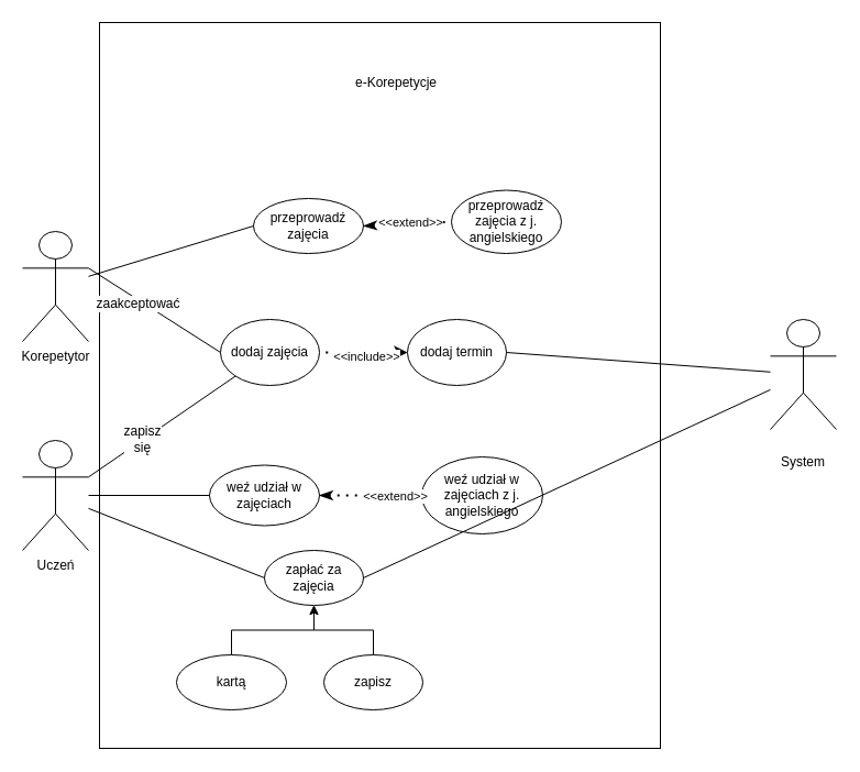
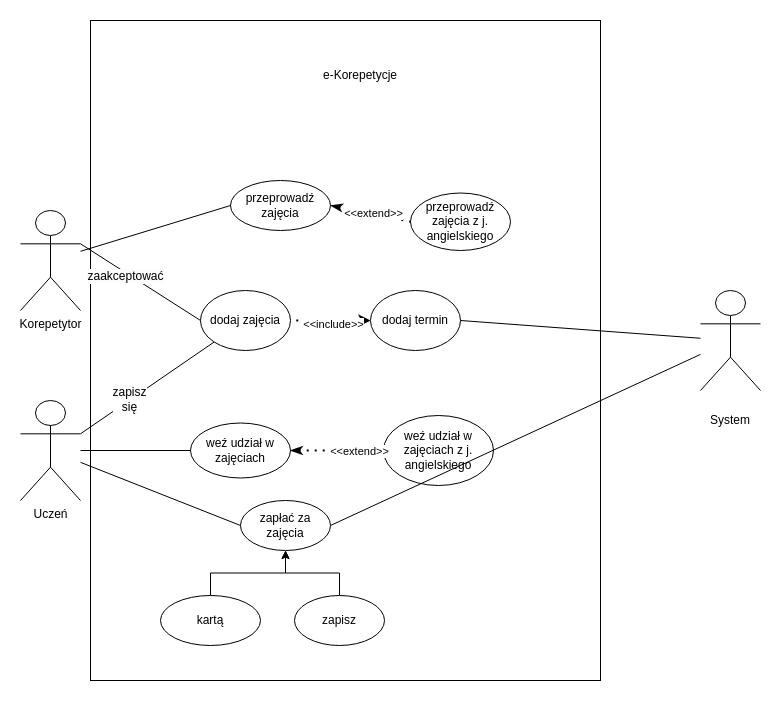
  <mxCell id="0" />
  <mxCell id="1" parent="0" />
  <mxCell id="2" value="" style="rounded=0;whiteSpace=wrap;html=1;" vertex="1" parent="1"><mxGeometry x="90" y="20" width="510" height="660" as="geometry" /></mxCell>
  <mxCell id="3" value="Uczeń" style="shape=umlActor;verticalLabelPosition=bottom;verticalAlign=top;html=1;outlineConnect=0;" vertex="1" parent="1"><mxGeometry x="20" y="400" width="60" height="100" as="geometry" /></mxCell>
  <mxCell id="4" value="" style="shape=umlActor;verticalLabelPosition=bottom;verticalAlign=top;html=1;outlineConnect=0;" vertex="1" parent="1"><mxGeometry x="700" y="290" width="60" height="100" as="geometry" /></mxCell>
  <mxCell id="5" value="Korepetytor" style="shape=umlActor;verticalLabelPosition=bottom;verticalAlign=top;html=1;outlineConnect=0;" vertex="1" parent="1"><mxGeometry x="20" y="210" width="60" height="100" as="geometry" /></mxCell>
  <mxCell id="6" value="dodaj zajęcia" style="ellipse;whiteSpace=wrap;html=1;" vertex="1" parent="1"><mxGeometry x="200" y="290" width="90" height="60" as="geometry" /></mxCell>
  <mxCell id="7" value="e-Korepetycje" style="text;html=1;align=center;verticalAlign=middle;whiteSpace=wrap;rounded=0;" vertex="1" parent="1"><mxGeometry x="310" y="60" width="100" height="30" as="geometry" /></mxCell>
  <mxCell id="8" value="System" style="text;html=1;align=center;verticalAlign=middle;whiteSpace=wrap;rounded=0;" vertex="1" parent="1"><mxGeometry x="700" y="405" width="60" height="30" as="geometry" /></mxCell>
  <mxCell id="9" value="" style="endArrow=none;html=1;rounded=0;exitX=1;exitY=0.333;exitDx=0;exitDy=0;exitPerimeter=0;entryX=0;entryY=0.5;entryDx=0;entryDy=0;" edge="1" parent="1" source="5" target="6"><mxGeometry width="50" height="50" relative="1" as="geometry"><mxPoint x="160" y="290" as="sourcePoint" /><mxPoint x="210" y="240" as="targetPoint" /></mxGeometry></mxCell>
  <mxCell id="10" value="&lt;span style=&quot;font-size: 12px; text-wrap: wrap; background-color: rgb(251, 251, 251);&quot;&gt;zaakceptować&lt;/span&gt;" style="edgeLabel;html=1;align=center;verticalAlign=middle;resizable=0;points=[];" vertex="1" connectable="0" parent="9"><mxGeometry x="-0.241" y="-2" relative="1" as="geometry"><mxPoint y="1" as="offset" /></mxGeometry></mxCell>
  <mxCell id="11" value="" style="endArrow=none;html=1;rounded=0;exitX=1;exitY=0.333;exitDx=0;exitDy=0;exitPerimeter=0;" edge="1" parent="1" source="3" target="6"><mxGeometry width="50" height="50" relative="1" as="geometry"><mxPoint x="150" y="410" as="sourcePoint" /><mxPoint x="200" y="360" as="targetPoint" /></mxGeometry></mxCell>
  <mxCell id="12" value="&lt;span style=&quot;font-size: 12px; text-wrap: wrap; background-color: rgb(251, 251, 251);&quot;&gt;zapisz się&lt;/span&gt;" style="edgeLabel;html=1;align=center;verticalAlign=middle;resizable=0;points=[];" vertex="1" connectable="0" parent="11"><mxGeometry x="-0.264" y="1" relative="1" as="geometry"><mxPoint as="offset" /></mxGeometry></mxCell>
  <mxCell id="13" value="" style="endArrow=none;dashed=1;html=1;dashPattern=1 3;strokeWidth=2;rounded=0;exitX=0;exitY=0.5;exitDx=0;exitDy=0;entryX=1;entryY=0.5;entryDx=0;entryDy=0;startArrow=classic;startFill=1;" edge="1" parent="1" source="15" target="6"><mxGeometry width="50" height="50" relative="1" as="geometry"><mxPoint x="370" y="270" as="sourcePoint" /><mxPoint x="420" y="220" as="targetPoint" /></mxGeometry></mxCell>
  <mxCell id="14" value="&amp;lt;&amp;lt;include&amp;gt;&amp;gt;" style="edgeLabel;html=1;align=center;verticalAlign=middle;resizable=0;points=[];" vertex="1" connectable="0" parent="13"><mxGeometry x="-0.058" y="3" relative="1" as="geometry"><mxPoint as="offset" /></mxGeometry></mxCell>
  <mxCell id="15" value="do&lt;span style=&quot;background-color: initial;&quot;&gt;daj termin&lt;/span&gt;" style="ellipse;whiteSpace=wrap;html=1;" vertex="1" parent="1"><mxGeometry x="370" y="290" width="90" height="60" as="geometry" /></mxCell>
  <mxCell id="16" value="" style="endArrow=none;html=1;rounded=0;exitX=1;exitY=0.5;exitDx=0;exitDy=0;" edge="1" parent="1" source="15" target="4"><mxGeometry width="50" height="50" relative="1" as="geometry"><mxPoint x="480" y="270" as="sourcePoint" /><mxPoint x="530" y="220" as="targetPoint" /></mxGeometry></mxCell>
  <mxCell id="17" value="przeprowadź zajęcia" style="ellipse;whiteSpace=wrap;html=1;" vertex="1" parent="1"><mxGeometry x="230" y="180" width="100" height="50" as="geometry" /></mxCell>
- <mxCell id="18" value="przeprowadź zajęcia z j. angielskiego" style="ellipse;whiteSpace=wrap;html=1;" vertex="1" parent="1"><mxGeometry x="410" y="172.5" width="100" height="57.5" as="geometry" /></mxCell>
+ <mxCell id="18" value="przeprowadź zajęcia z j. angielskiego" style="ellipse;whiteSpace=wrap;html=1;" vertex="1" parent="1"><mxGeometry x="410" y="192.5" width="100" height="57.5" as="geometry" /></mxCell>
  <mxCell id="19" value="" style="endArrow=none;dashed=1;html=1;dashPattern=1 3;strokeWidth=2;rounded=0;exitX=1;exitY=0.5;exitDx=0;exitDy=0;entryX=0;entryY=0.5;entryDx=0;entryDy=0;startArrow=classicThin;startFill=1;" edge="1" parent="1" source="17" target="18"><mxGeometry width="50" height="50" relative="1" as="geometry"><mxPoint x="400" y="150" as="sourcePoint" /><mxPoint x="400" y="170" as="targetPoint" /></mxGeometry></mxCell>
  <mxCell id="20" value="&amp;lt;&amp;lt;extend&amp;gt;&amp;gt;" style="edgeLabel;html=1;align=center;verticalAlign=middle;resizable=0;points=[];" vertex="1" connectable="0" parent="19"><mxGeometry x="0.063" y="1" relative="1" as="geometry"><mxPoint as="offset" /></mxGeometry></mxCell>
  <mxCell id="21" value="weź udział w zajęciach" style="ellipse;whiteSpace=wrap;html=1;" vertex="1" parent="1"><mxGeometry x="190" y="422.5" width="100" height="55" as="geometry" /></mxCell>
  <mxCell id="22" value="" style="endArrow=none;html=1;rounded=0;entryX=0;entryY=0.5;entryDx=0;entryDy=0;" edge="1" parent="1" source="3" target="21"><mxGeometry width="50" height="50" relative="1" as="geometry"><mxPoint x="140" y="470" as="sourcePoint" /><mxPoint x="190" y="420" as="targetPoint" /></mxGeometry></mxCell>
  <mxCell id="23" value="weź udział w zajęciach z j. angielskiego" style="ellipse;whiteSpace=wrap;html=1;" vertex="1" parent="1"><mxGeometry x="383" y="415" width="110" height="70" as="geometry" /></mxCell>
  <mxCell id="24" value="" style="endArrow=none;html=1;rounded=0;entryX=0;entryY=0.5;entryDx=0;entryDy=0;" edge="1" parent="1" source="5" target="17"><mxGeometry width="50" height="50" relative="1" as="geometry"><mxPoint x="120" y="240" as="sourcePoint" /><mxPoint x="170" y="190" as="targetPoint" /></mxGeometry></mxCell>
  <mxCell id="25" value="" style="endArrow=none;dashed=1;html=1;dashPattern=1 3;strokeWidth=2;rounded=0;exitX=1;exitY=0.5;exitDx=0;exitDy=0;entryX=0;entryY=0.5;entryDx=0;entryDy=0;startArrow=classicThin;startFill=1;" edge="1" parent="1" source="21" target="23"><mxGeometry width="50" height="50" relative="1" as="geometry"><mxPoint x="310" y="480" as="sourcePoint" /><mxPoint x="360" y="430" as="targetPoint" /></mxGeometry></mxCell>
  <mxCell id="26" value="&amp;lt;&amp;lt;extend&amp;gt;&amp;gt;" style="edgeLabel;html=1;align=center;verticalAlign=middle;resizable=0;points=[];" vertex="1" connectable="0" parent="25"><mxGeometry x="0.469" relative="1" as="geometry"><mxPoint as="offset" /></mxGeometry></mxCell>
  <mxCell id="27" value="zapłać za zajęcia" style="ellipse;whiteSpace=wrap;html=1;" vertex="1" parent="1"><mxGeometry x="240" y="500" width="90" height="50" as="geometry" /></mxCell>
  <mxCell id="28" style="edgeStyle=orthogonalEdgeStyle;rounded=0;orthogonalLoop=1;jettySize=auto;html=1;" edge="1" parent="1" source="29" target="27"><mxGeometry relative="1" as="geometry" /></mxCell>
  <mxCell id="29" value="kartą" style="ellipse;whiteSpace=wrap;html=1;" vertex="1" parent="1"><mxGeometry x="160" y="595" width="100" height="50" as="geometry" /></mxCell>
  <mxCell id="30" style="edgeStyle=orthogonalEdgeStyle;rounded=0;orthogonalLoop=1;jettySize=auto;html=1;" edge="1" parent="1" source="31" target="27"><mxGeometry relative="1" as="geometry" /></mxCell>
  <mxCell id="31" value="zapisz" style="ellipse;whiteSpace=wrap;html=1;" vertex="1" parent="1"><mxGeometry x="294" y="595" width="90" height="50" as="geometry" /></mxCell>
  <mxCell id="32" value="" style="endArrow=none;html=1;rounded=0;entryX=0;entryY=0.5;entryDx=0;entryDy=0;" edge="1" parent="1" source="3" target="27"><mxGeometry width="50" height="50" relative="1" as="geometry"><mxPoint x="120" y="520" as="sourcePoint" /><mxPoint x="170" y="470" as="targetPoint" /></mxGeometry></mxCell>
  <mxCell id="33" value="" style="endArrow=none;html=1;rounded=0;exitX=1;exitY=0.5;exitDx=0;exitDy=0;" edge="1" parent="1" source="27" target="4"><mxGeometry width="50" height="50" relative="1" as="geometry"><mxPoint x="510" y="510" as="sourcePoint" /><mxPoint x="560" y="460" as="targetPoint" /></mxGeometry></mxCell>
